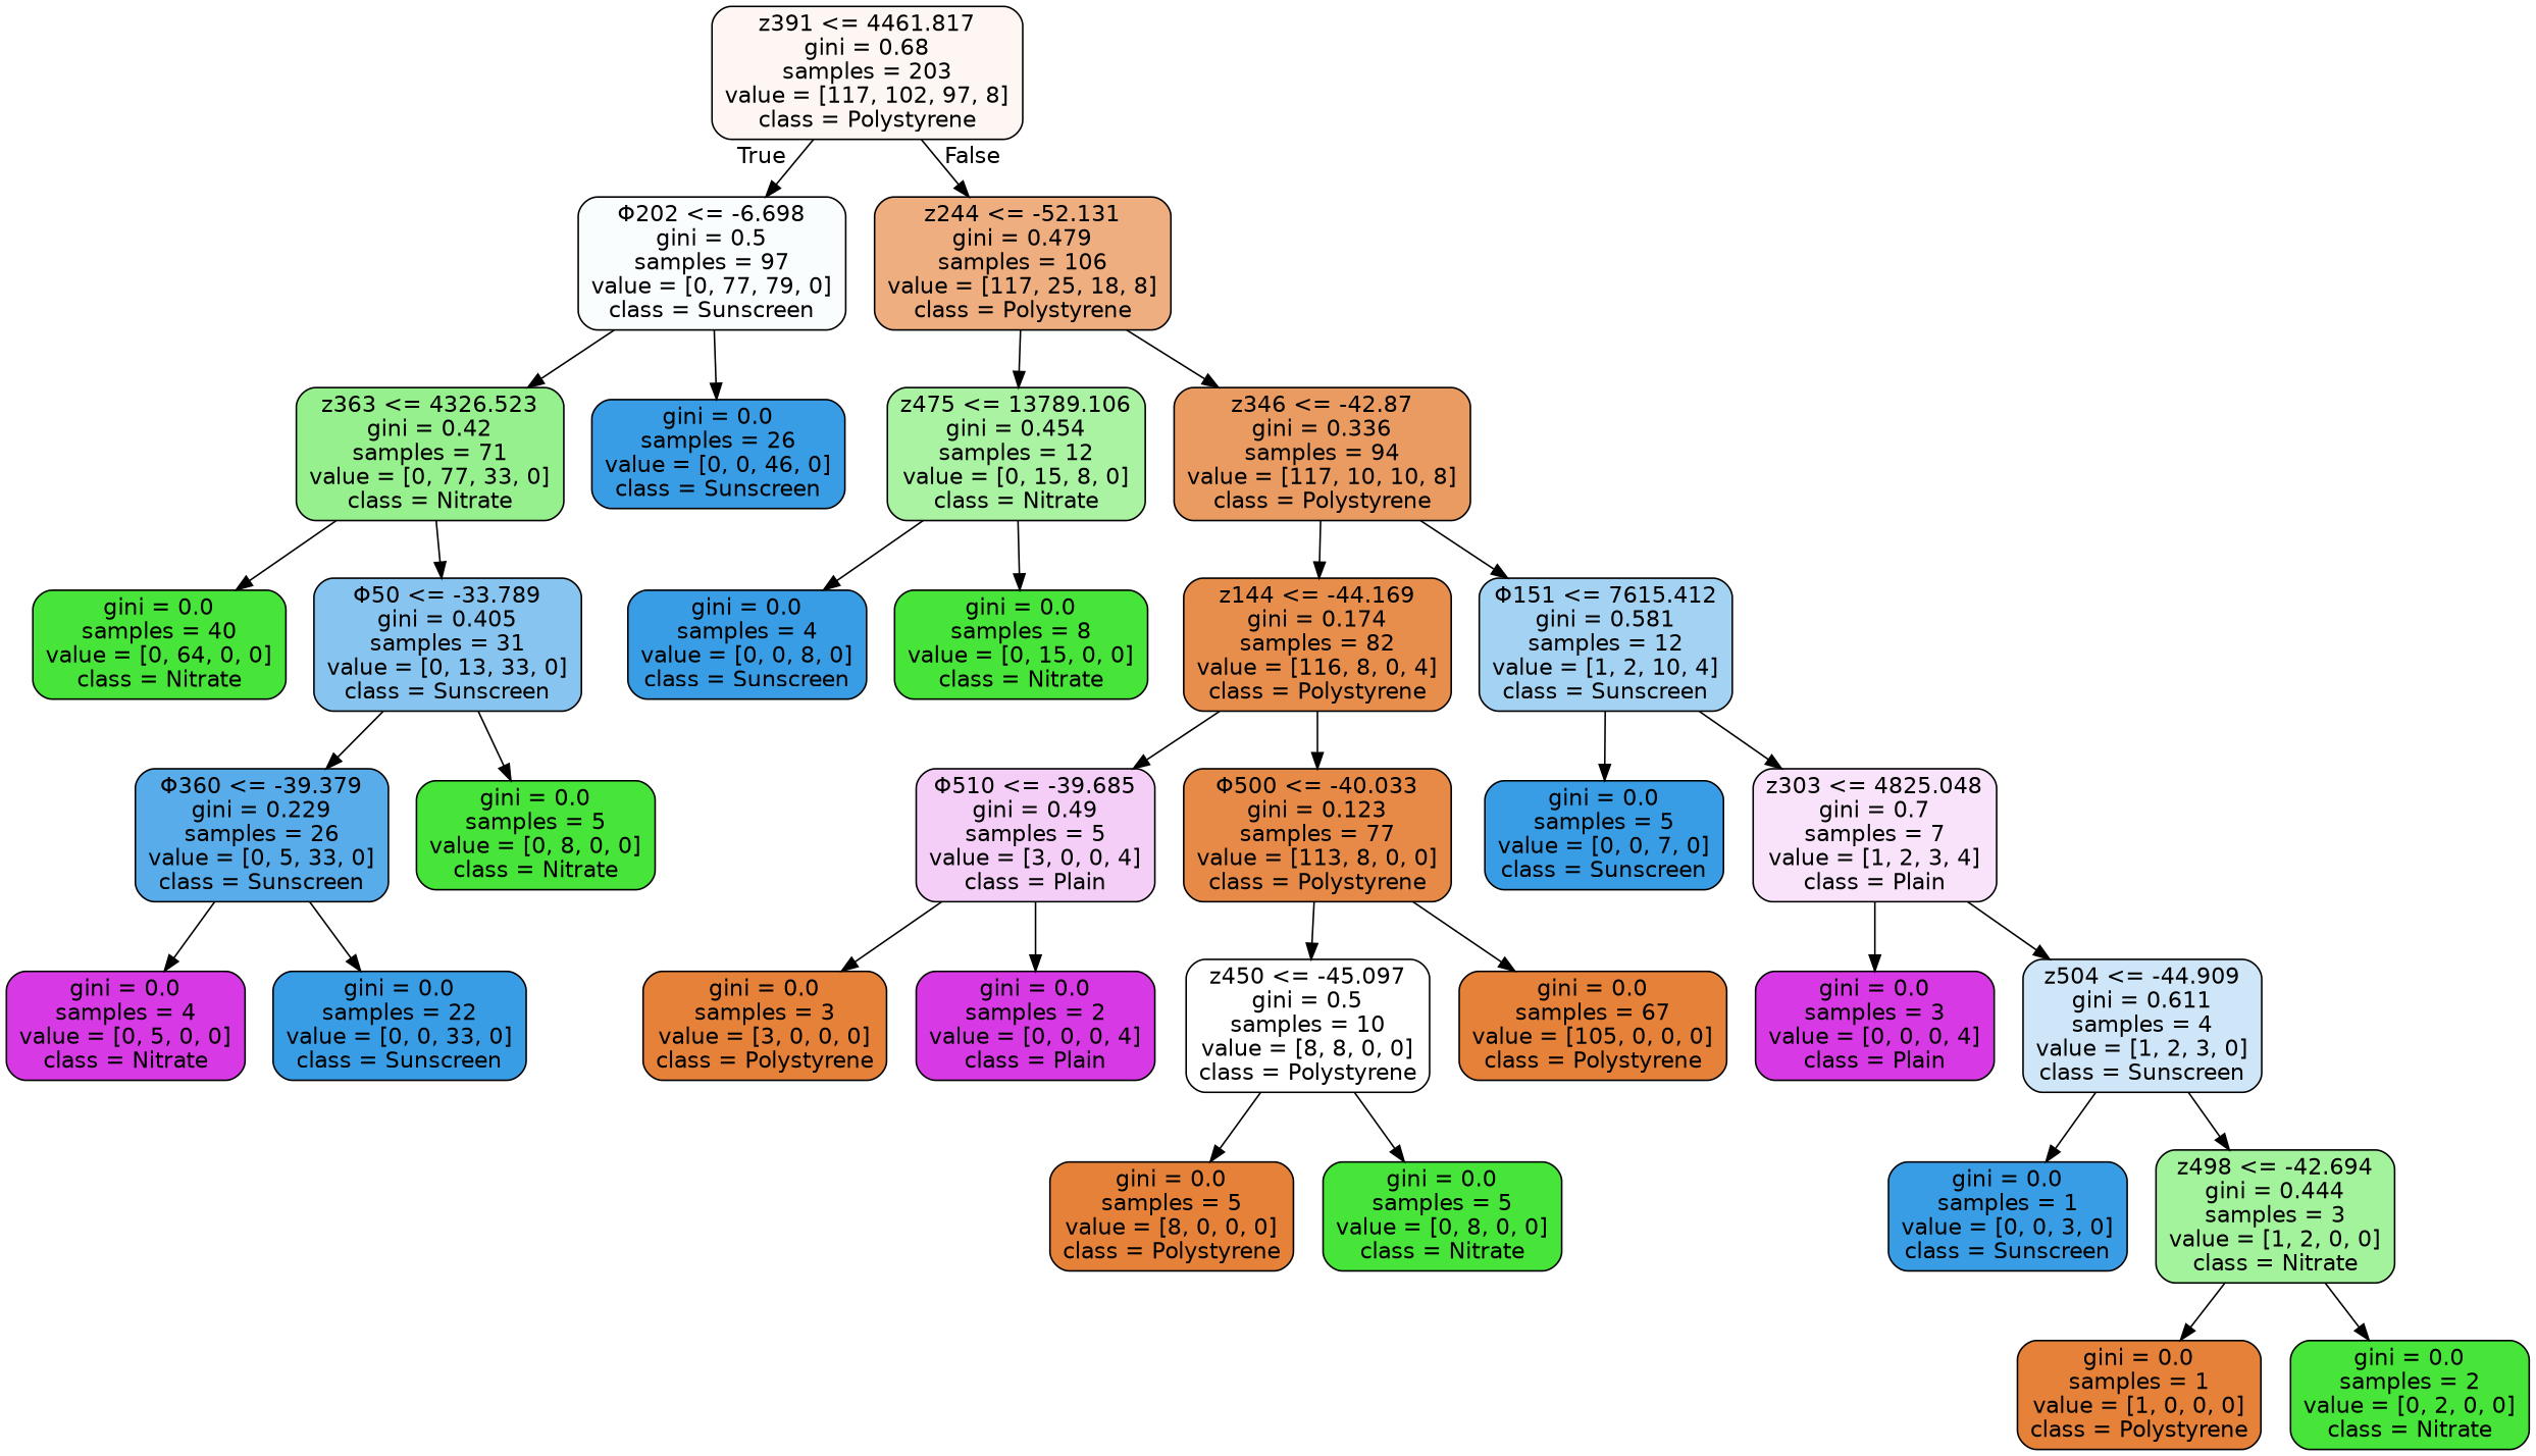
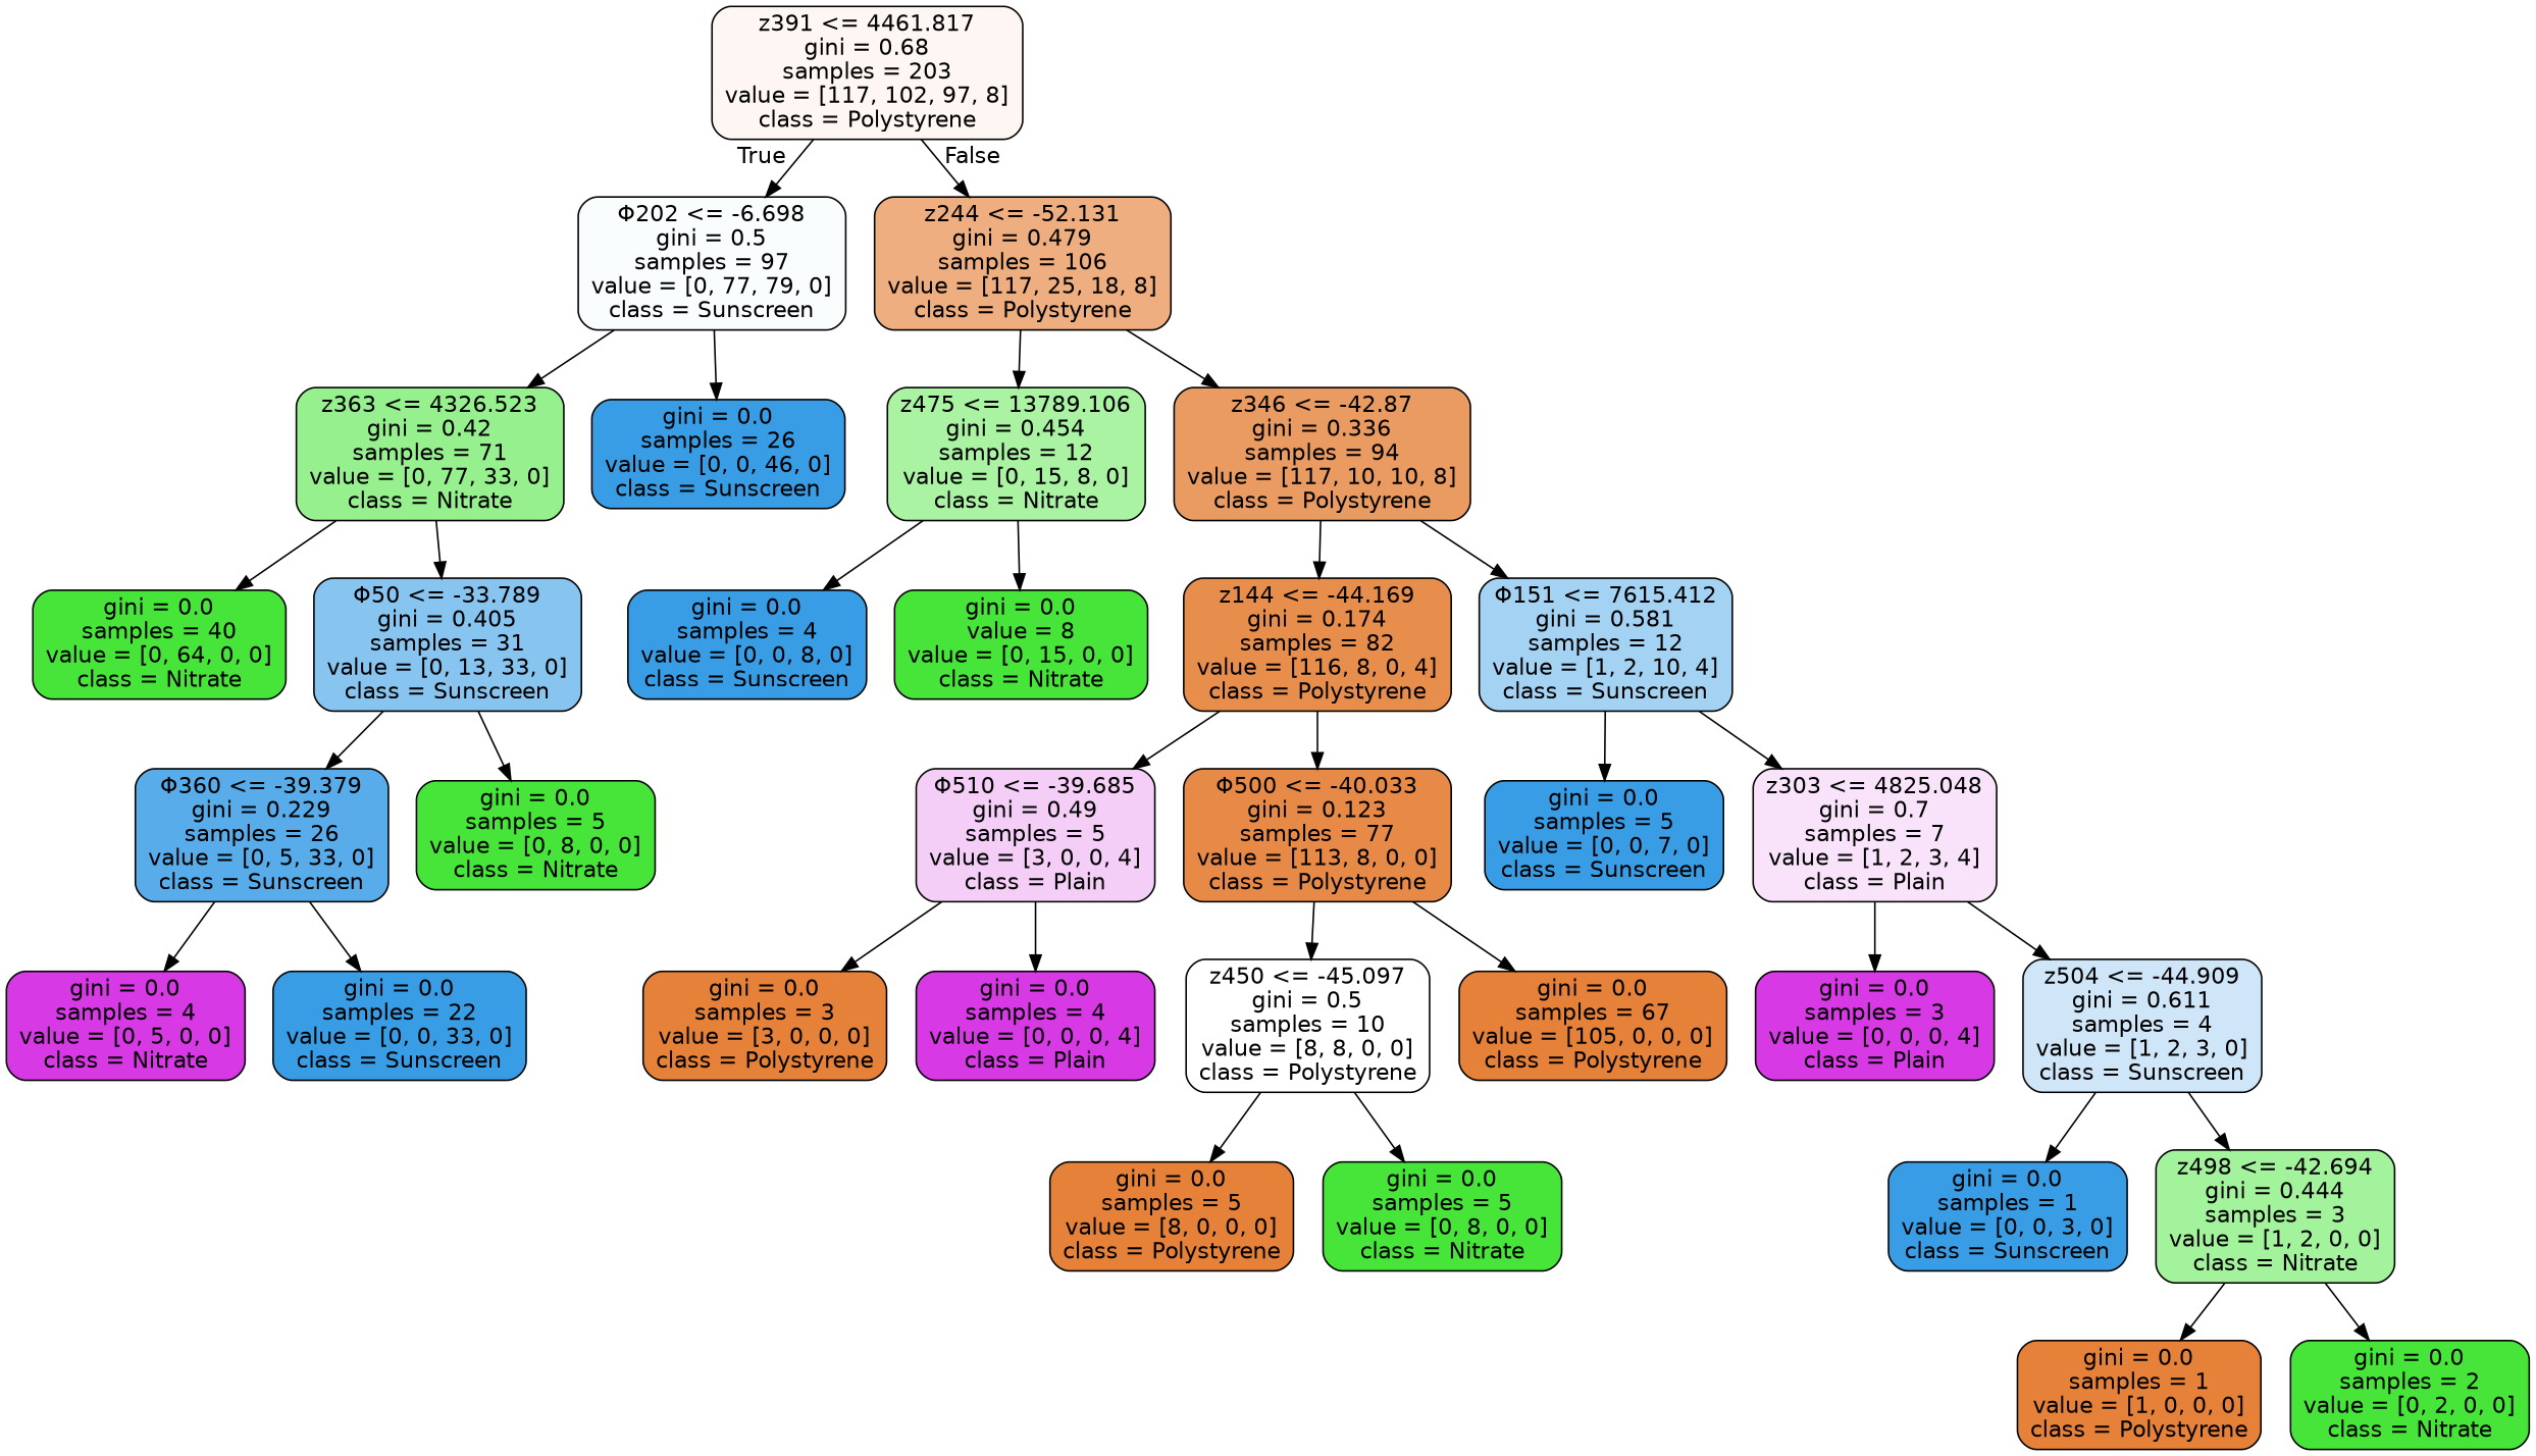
  digraph {
    node [color=black fillcolor="#399de5" fontname=helvetica shape=box style="filled, rounded"]
    edge [fontname=helvetica]
    n1 [fillcolor="#fdf6f2" label="z391 <= 4461.817\ngini = 0.68\nsamples = 203\nvalue = [117, 102, 97, 8]\nclass = Polystyrene"]
    n2 [fillcolor="#fafdfe" label="Φ202 <= -6.698\ngini = 0.5\nsamples = 97\nvalue = [0, 77, 79, 0]\nclass = Sunscreen"]
    n3 [fillcolor="#eeae80" label="z244 <= -52.131\ngini = 0.479\nsamples = 106\nvalue = [117, 25, 18, 8]\nclass = Polystyrene"]
    n4 [fillcolor="#96f08e" label="z363 <= 4326.523\ngini = 0.42\nsamples = 71\nvalue = [0, 77, 33, 0]\nclass = Nitrate"]
    n5 [label="gini = 0.0\nsamples = 26\nvalue = [0, 0, 46, 0]\nclass = Sunscreen"]
    n6 [fillcolor="#a9f3a3" label="z475 <= 13789.106\ngini = 0.454\nsamples = 12\nvalue = [0, 15, 8, 0]\nclass = Nitrate"]
    n7 [fillcolor="#ea9b62" label="z346 <= -42.87\ngini = 0.336\nsamples = 94\nvalue = [117, 10, 10, 8]\nclass = Polystyrene"]
    n8 [fillcolor="#47e539" label="gini = 0.0\nsamples = 40\nvalue = [0, 64, 0, 0]\nclass = Nitrate"]
    n9 [fillcolor="#87c4ef" label="Φ50 <= -33.789\ngini = 0.405\nsamples = 31\nvalue = [0, 13, 33, 0]\nclass = Sunscreen"]
    n10 [fillcolor="#57ace9" label="Φ360 <= -39.379\ngini = 0.229\nsamples = 26\nvalue = [0, 5, 33, 0]\nclass = Sunscreen"]
    n11 [fillcolor="#47e539" label="gini = 0.0\nsamples = 5\nvalue = [0, 8, 0, 0]\nclass = Nitrate"]
    n12 [fillcolor="#d739e5" label="gini = 0.0\nsamples = 4\nvalue = [0, 5, 0, 0]\nclass = Nitrate"]
    n13 [label="gini = 0.0\nsamples = 22\nvalue = [0, 0, 33, 0]\nclass = Sunscreen"]
    n14 [label="gini = 0.0\nsamples = 4\nvalue = [0, 0, 8, 0]\nclass = Sunscreen"]
-   n15 [fillcolor="#47e539" label="gini = 0.0\nsamples = 8\nvalue = [0, 15, 0, 0]\nclass = Nitrate"]
+   n15 [fillcolor="#47e539" label="gini = 0.0\nvalue = 8\nvalue = [0, 15, 0, 0]\nclass = Nitrate"]
    n16 [fillcolor="#e88e4d" label="z144 <= -44.169\ngini = 0.174\nsamples = 82\nvalue = [116, 8, 0, 4]\nclass = Polystyrene"]
    n17 [fillcolor="#a4d2f3" label="Φ151 <= 7615.412\ngini = 0.581\nsamples = 12\nvalue = [1, 2, 10, 4]\nclass = Sunscreen"]
    n18 [fillcolor="#f5cef8" label="Φ510 <= -39.685\ngini = 0.49\nsamples = 5\nvalue = [3, 0, 0, 4]\nclass = Plain"]
    n19 [fillcolor="#e78a47" label="Φ500 <= -40.033\ngini = 0.123\nsamples = 77\nvalue = [113, 8, 0, 0]\nclass = Polystyrene"]
    n20 [label="gini = 0.0\nsamples = 5\nvalue = [0, 0, 7, 0]\nclass = Sunscreen"]
    n21 [fillcolor="#f9e3fb" label="z303 <= 4825.048\ngini = 0.7\nsamples = 7\nvalue = [1, 2, 3, 4]\nclass = Plain"]
    n22 [fillcolor="#e58139" label="gini = 0.0\nsamples = 3\nvalue = [3, 0, 0, 0]\nclass = Polystyrene"]
-   n23 [fillcolor="#d739e5" label="gini = 0.0\nsamples = 2\nvalue = [0, 0, 0, 4]\nclass = Plain"]
+   n23 [fillcolor="#d739e5" label="gini = 0.0\nsamples = 4\nvalue = [0, 0, 0, 4]\nclass = Plain"]
    n24 [fillcolor="#ffffff" label="z450 <= -45.097\ngini = 0.5\nsamples = 10\nvalue = [8, 8, 0, 0]\nclass = Polystyrene"]
    n25 [fillcolor="#e58139" label="gini = 0.0\nsamples = 67\nvalue = [105, 0, 0, 0]\nclass = Polystyrene"]
    n26 [fillcolor="#e58139" label="gini = 0.0\nsamples = 5\nvalue = [8, 0, 0, 0]\nclass = Polystyrene"]
    n27 [fillcolor="#47e539" label="gini = 0.0\nsamples = 5\nvalue = [0, 8, 0, 0]\nclass = Nitrate"]
    n28 [fillcolor="#d739e5" label="gini = 0.0\nsamples = 3\nvalue = [0, 0, 0, 4]\nclass = Plain"]
    n29 [fillcolor="#cee6f8" label="z504 <= -44.909\ngini = 0.611\nsamples = 4\nvalue = [1, 2, 3, 0]\nclass = Sunscreen"]
    n30 [label="gini = 0.0\nsamples = 1\nvalue = [0, 0, 3, 0]\nclass = Sunscreen"]
    n31 [fillcolor="#a3f29c" label="z498 <= -42.694\ngini = 0.444\nsamples = 3\nvalue = [1, 2, 0, 0]\nclass = Nitrate"]
    n32 [fillcolor="#e58139" label="gini = 0.0\nsamples = 1\nvalue = [1, 0, 0, 0]\nclass = Polystyrene"]
    n33 [fillcolor="#47e539" label="gini = 0.0\nsamples = 2\nvalue = [0, 2, 0, 0]\nclass = Nitrate"]
    n1 -> n2 [headlabel=True labelangle=45 labeldistance=2.5]
    n1 -> n3 [headlabel=False labelangle=-45 labeldistance=2.5]
    n2 -> n4
    n2 -> n5
    n3 -> n6
    n3 -> n7
    n4 -> n8
    n4 -> n9
    n6 -> n14
    n6 -> n15
    n7 -> n16
    n7 -> n17
    n9 -> n10
    n9 -> n11
    n10 -> n12
    n10 -> n13
    n16 -> n18
    n16 -> n19
    n17 -> n20
    n17 -> n21
    n18 -> n22
    n18 -> n23
    n19 -> n24
    n19 -> n25
    n21 -> n28
    n21 -> n29
    n24 -> n26
    n24 -> n27
    n29 -> n30
    n29 -> n31
    n31 -> n32
    n31 -> n33
  }
